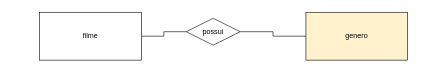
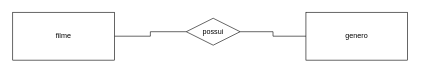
  <mxCell id="0" />
  <mxCell id="1" parent="0" />
  <mxCell id="2" style="edgeStyle=orthogonalEdgeStyle;rounded=0;orthogonalLoop=1;jettySize=auto;html=1;exitX=1;exitY=0.5;exitDx=0;exitDy=0;entryX=0;entryY=0.5;entryDx=0;entryDy=0;endArrow=none;endFill=0;" edge="1" parent="1" source="3" target="5"><mxGeometry relative="1" as="geometry" /></mxCell>
- <mxCell id="3" value="&lt;font style=&quot;vertical-align: inherit&quot;&gt;&lt;font style=&quot;vertical-align: inherit&quot;&gt;filme&lt;/font&gt;&lt;/font&gt;" style="whiteSpace=wrap;html=1;align=center;" vertex="1" parent="1"><mxGeometry x="65" y="20" width="170" height="80" as="geometry" /></mxCell>
+ <mxCell id="3" value="&lt;font style=&quot;vertical-align: inherit&quot;&gt;&lt;font style=&quot;vertical-align: inherit&quot;&gt;filme&lt;/font&gt;&lt;/font&gt;" style="whiteSpace=wrap;html=1;align=center;" vertex="1" parent="1"><mxGeometry x="20" y="20" width="170" height="80" as="geometry" /></mxCell>
  <mxCell id="4" style="edgeStyle=orthogonalEdgeStyle;rounded=0;orthogonalLoop=1;jettySize=auto;html=1;exitX=1;exitY=0.5;exitDx=0;exitDy=0;entryX=0;entryY=0.5;entryDx=0;entryDy=0;endArrow=none;endFill=0;" edge="1" parent="1" source="5" target="6"><mxGeometry relative="1" as="geometry" /></mxCell>
  <mxCell id="5" value="&lt;font style=&quot;vertical-align: inherit&quot;&gt;&lt;font style=&quot;vertical-align: inherit&quot;&gt;possui&lt;/font&gt;&lt;/font&gt;" style="shape=rhombus;perimeter=rhombusPerimeter;whiteSpace=wrap;html=1;align=center;" vertex="1" parent="1"><mxGeometry x="310" y="30" width="90" height="45" as="geometry" /></mxCell>
- <mxCell id="6" value="&lt;font style=&quot;vertical-align: inherit&quot;&gt;&lt;font style=&quot;vertical-align: inherit&quot;&gt;genero&lt;br&gt;&lt;/font&gt;&lt;/font&gt;" style="whiteSpace=wrap;html=1;align=center;fillColor=#fff2cc;" vertex="1" parent="1"><mxGeometry x="510" y="20" width="170" height="80" as="geometry" /></mxCell>
+ <mxCell id="6" value="&lt;font style=&quot;vertical-align: inherit&quot;&gt;&lt;font style=&quot;vertical-align: inherit&quot;&gt;genero&lt;br&gt;&lt;/font&gt;&lt;/font&gt;" style="whiteSpace=wrap;html=1;align=center;" vertex="1" parent="1"><mxGeometry x="510" y="20" width="170" height="80" as="geometry" /></mxCell>
